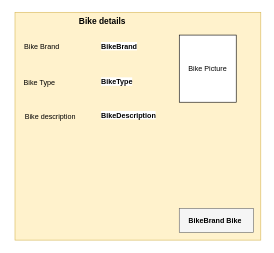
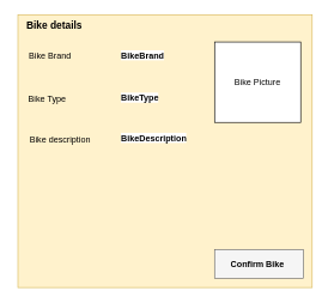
  <mxCell id="0" />
  <mxCell id="1" parent="0" />
  <mxCell id="2" value="" style="group" vertex="1" connectable="0" parent="1"><mxGeometry x="20" y="20" width="414" height="380" as="geometry" /></mxCell>
  <mxCell id="3" value="" style="rounded=0;whiteSpace=wrap;html=1;fillColor=#fff2cc;strokeColor=#d6b656;" vertex="1" parent="2"><mxGeometry x="4" width="410" height="380" as="geometry" /></mxCell>
  <mxCell id="4" value="Bike Brand" style="text;html=1;strokeColor=none;fillColor=none;align=center;verticalAlign=middle;whiteSpace=wrap;rounded=0;" vertex="1" parent="2"><mxGeometry x="4" y="48" width="90" height="20" as="geometry" /></mxCell>
  <mxCell id="5" value="Bike Type" style="text;html=1;strokeColor=none;fillColor=none;align=center;verticalAlign=middle;whiteSpace=wrap;rounded=0;" vertex="1" parent="2"><mxGeometry y="107.0" width="90" height="20" as="geometry" /></mxCell>
- <mxCell id="6" value="&lt;b style=&quot;font-size: 14px;&quot;&gt;&lt;font style=&quot;font-size: 14px;&quot;&gt;Bike details&lt;/font&gt;&lt;/b&gt;" style="text;html=1;strokeColor=none;fillColor=none;align=left;verticalAlign=middle;whiteSpace=wrap;rounded=0;fontSize=14;" vertex="1" parent="2"><mxGeometry x="109" y="5.12" width="90" height="20" as="geometry" /></mxCell>
- <mxCell id="7" value="Bike Picture" style="rounded=0;whiteSpace=wrap;html=1;" vertex="1" parent="2"><mxGeometry x="278" y="38" width="95" height="112" as="geometry" /></mxCell>
+ <mxCell id="6" value="&lt;b style=&quot;font-size: 14px;&quot;&gt;&lt;font style=&quot;font-size: 14px;&quot;&gt;Bike details&lt;/font&gt;&lt;/b&gt;" style="text;html=1;strokeColor=none;fillColor=none;align=left;verticalAlign=middle;whiteSpace=wrap;rounded=0;fontSize=14;" vertex="1" parent="2"><mxGeometry x="14" y="5.12" width="90" height="20" as="geometry" /></mxCell>
+ <mxCell id="7" value="Bike Picture" style="rounded=0;whiteSpace=wrap;html=1;" vertex="1" parent="2"><mxGeometry x="278" y="38" width="120" height="112" as="geometry" /></mxCell>
  <mxCell id="8" value="" style="rounded=0;whiteSpace=wrap;html=1;fillColor=#f5f5f5;strokeColor=#666666;fontColor=#333333;" vertex="1" parent="2"><mxGeometry x="278" y="327.12" width="124" height="40" as="geometry" /></mxCell>
- <mxCell id="9" value="&lt;h1&gt;&lt;font style=&quot;font-size: 12px&quot;&gt;BikeBrand Bike&lt;/font&gt;&lt;/h1&gt;" style="text;html=1;strokeColor=none;fillColor=none;spacing=5;spacingTop=-20;whiteSpace=wrap;overflow=hidden;rounded=0;align=center;" vertex="1" parent="2"><mxGeometry x="278" y="324.12" width="120" height="30" as="geometry" /></mxCell>
+ <mxCell id="9" value="&lt;h1&gt;&lt;font style=&quot;font-size: 12px&quot;&gt;Confirm Bike&lt;/font&gt;&lt;/h1&gt;" style="text;html=1;strokeColor=none;fillColor=none;spacing=5;spacingTop=-20;whiteSpace=wrap;overflow=hidden;rounded=0;align=center;" vertex="1" parent="2"><mxGeometry x="278" y="324.12" width="120" height="30" as="geometry" /></mxCell>
  <mxCell id="10" value="Bike description" style="text;html=1;strokeColor=none;fillColor=none;align=center;verticalAlign=middle;whiteSpace=wrap;rounded=0;" vertex="1" parent="2"><mxGeometry x="8" y="164.12" width="110" height="20" as="geometry" /></mxCell>
  <mxCell id="11" value="&lt;b style=&quot;color: rgb(0, 0, 0); font-family: helvetica; font-size: 12px; font-style: normal; letter-spacing: normal; text-align: center; text-indent: 0px; text-transform: none; word-spacing: 0px;&quot;&gt;BikeBrand&lt;/b&gt;" style="text;whiteSpace=wrap;html=1;labelBackgroundColor=#FFFFFF;" vertex="1" parent="2"><mxGeometry x="146" y="43" width="80" height="30" as="geometry" /></mxCell>
  <mxCell id="12" value="&lt;b style=&quot;color: rgb(0 , 0 , 0) ; font-family: &amp;#34;helvetica&amp;#34; ; font-size: 12px ; font-style: normal ; letter-spacing: normal ; text-align: center ; text-indent: 0px ; text-transform: none ; word-spacing: 0px&quot;&gt;BikeType&lt;/b&gt;" style="text;whiteSpace=wrap;html=1;labelBackgroundColor=#FFFFFF;" vertex="1" parent="2"><mxGeometry x="146" y="102.0" width="80" height="30" as="geometry" /></mxCell>
  <mxCell id="13" value="&lt;b style=&quot;color: rgb(0 , 0 , 0) ; font-family: &amp;#34;helvetica&amp;#34; ; font-size: 12px ; font-style: normal ; letter-spacing: normal ; text-align: center ; text-indent: 0px ; text-transform: none ; word-spacing: 0px&quot;&gt;BikeDescription&lt;/b&gt;" style="text;whiteSpace=wrap;html=1;labelBackgroundColor=#FFFFFF;" vertex="1" parent="2"><mxGeometry x="146" y="158.12" width="80" height="30" as="geometry" /></mxCell>
